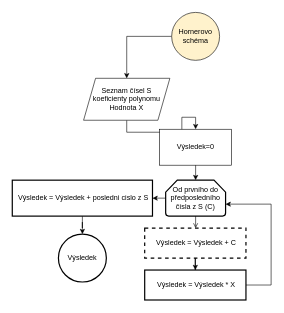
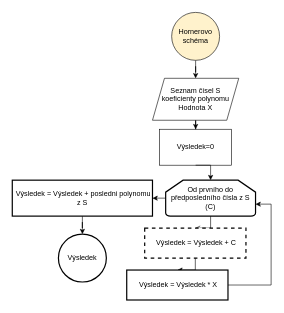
  <mxCell id="0" />
  <mxCell id="1" parent="0" />
  <mxCell id="2" value="" style="edgeStyle=orthogonalEdgeStyle;rounded=0;orthogonalLoop=1;jettySize=auto;html=1;" edge="1" parent="1" source="3" target="5"><mxGeometry relative="1" as="geometry" /></mxCell>
  <mxCell id="3" value="Hornerovo schéma" style="ellipse;whiteSpace=wrap;html=1;aspect=fixed;fillColor=#fff2cc;" vertex="1" parent="1"><mxGeometry x="286" y="20" width="80" height="80" as="geometry" /></mxCell>
  <mxCell id="4" value="" style="edgeStyle=orthogonalEdgeStyle;rounded=0;orthogonalLoop=1;jettySize=auto;html=1;" edge="1" parent="1" source="5" target="6"><mxGeometry relative="1" as="geometry" /></mxCell>
- <mxCell id="5" value="Seznam čísel S&lt;br&gt;koeficienty polynomu&lt;br&gt;Hodnota X" style="shape=parallelogram;perimeter=parallelogramPerimeter;whiteSpace=wrap;html=1;fixedSize=1;" vertex="1" parent="1"><mxGeometry x="139" y="130" width="144" height="70" as="geometry" /></mxCell>
+ <mxCell id="5" value="Seznam čísel S&lt;br&gt;koeficienty polynomu&lt;br&gt;Hodnota X" style="shape=parallelogram;perimeter=parallelogramPerimeter;whiteSpace=wrap;html=1;fixedSize=1;" vertex="1" parent="1"><mxGeometry x="254" y="130" width="144" height="70" as="geometry" /></mxCell>
  <mxCell id="6" value="Výsledek=0" style="whiteSpace=wrap;html=1;" vertex="1" parent="1"><mxGeometry x="266" y="215" width="120" height="60" as="geometry" /></mxCell>
  <mxCell id="7" value="" style="edgeStyle=orthogonalEdgeStyle;rounded=0;orthogonalLoop=1;jettySize=auto;html=1;endArrow=open;" edge="1" parent="1" source="9" target="12"><mxGeometry relative="1" as="geometry" /></mxCell>
  <mxCell id="8" value="" style="edgeStyle=orthogonalEdgeStyle;rounded=0;orthogonalLoop=1;jettySize=auto;html=1;" edge="1" parent="1" source="9" target="16"><mxGeometry relative="1" as="geometry"><Array as="points"><mxPoint x="222" y="330" /><mxPoint x="222" y="330" /></Array></mxGeometry></mxCell>
- <mxCell id="9" value="Od prvního do předposledního čísla z S (C)" style="strokeWidth=2;html=1;shape=mxgraph.flowchart.loop_limit;whiteSpace=wrap;" vertex="1" parent="1"><mxGeometry x="276" y="300" width="100" height="60" as="geometry" /></mxCell>
+ <mxCell id="9" value="Od prvního do předposledního čísla z S (C)" style="strokeWidth=2;html=1;shape=mxgraph.flowchart.loop_limit;whiteSpace=wrap;" vertex="1" parent="1"><mxGeometry x="276" y="300" width="150" height="60" as="geometry" /></mxCell>
  <mxCell id="10" style="edgeStyle=orthogonalEdgeStyle;rounded=0;orthogonalLoop=1;jettySize=auto;html=1;exitX=0.5;exitY=1;exitDx=0;exitDy=0;entryX=0.5;entryY=0;entryDx=0;entryDy=0;entryPerimeter=0;" edge="1" parent="1" source="6" target="9"><mxGeometry relative="1" as="geometry" /></mxCell>
  <mxCell id="11" value="" style="edgeStyle=orthogonalEdgeStyle;rounded=0;orthogonalLoop=1;jettySize=auto;html=1;" edge="1" parent="1" source="12" target="14"><mxGeometry relative="1" as="geometry" /></mxCell>
  <mxCell id="12" value="&amp;nbsp;Výsledek = Výsledek + C" style="whiteSpace=wrap;html=1;strokeWidth=2;dashed=1;" vertex="1" parent="1"><mxGeometry x="241" y="380" width="169" height="50" as="geometry" /></mxCell>
  <mxCell id="13" style="edgeStyle=orthogonalEdgeStyle;rounded=0;orthogonalLoop=1;jettySize=auto;html=1;exitX=1;exitY=0.5;exitDx=0;exitDy=0;" edge="1" parent="1" source="14" target="9"><mxGeometry relative="1" as="geometry"><Array as="points"><mxPoint x="452" y="475" /><mxPoint x="452" y="340" /></Array></mxGeometry></mxCell>
- <mxCell id="14" value="&amp;nbsp;Výsledek = Výsledek * X" style="whiteSpace=wrap;html=1;strokeWidth=2;" vertex="1" parent="1"><mxGeometry x="241" y="450" width="169" height="50" as="geometry" /></mxCell>
+ <mxCell id="14" value="&amp;nbsp;Výsledek = Výsledek * X" style="whiteSpace=wrap;html=1;strokeWidth=2;" vertex="1" parent="1"><mxGeometry x="211" y="450" width="169" height="50" as="geometry" /></mxCell>
  <mxCell id="15" value="" style="edgeStyle=orthogonalEdgeStyle;rounded=0;orthogonalLoop=1;jettySize=auto;html=1;" edge="1" parent="1" source="16" target="17"><mxGeometry relative="1" as="geometry" /></mxCell>
- <mxCell id="16" value="&amp;nbsp;Výsledek = Výsledek + posledni cislo z S" style="whiteSpace=wrap;html=1;strokeWidth=2;" vertex="1" parent="1"><mxGeometry x="20" y="300" width="234" height="60" as="geometry" /></mxCell>
+ <mxCell id="16" value="&amp;nbsp;Výsledek = Výsledek + posledni polynomu z S" style="whiteSpace=wrap;html=1;strokeWidth=2;" vertex="1" parent="1"><mxGeometry x="20" y="300" width="234" height="60" as="geometry" /></mxCell>
  <mxCell id="17" value="Výsledek" style="ellipse;whiteSpace=wrap;html=1;strokeWidth=2;" vertex="1" parent="1"><mxGeometry x="97" y="390" width="80" height="80" as="geometry" /></mxCell>
